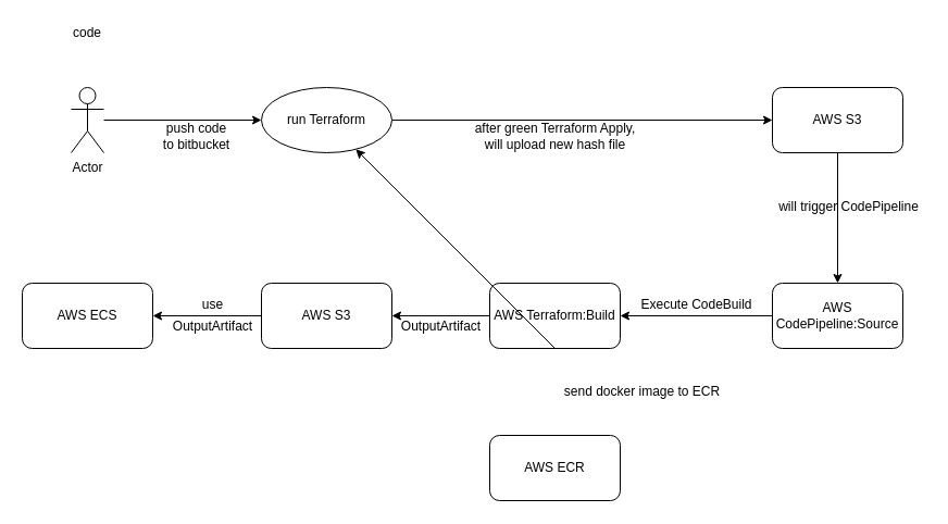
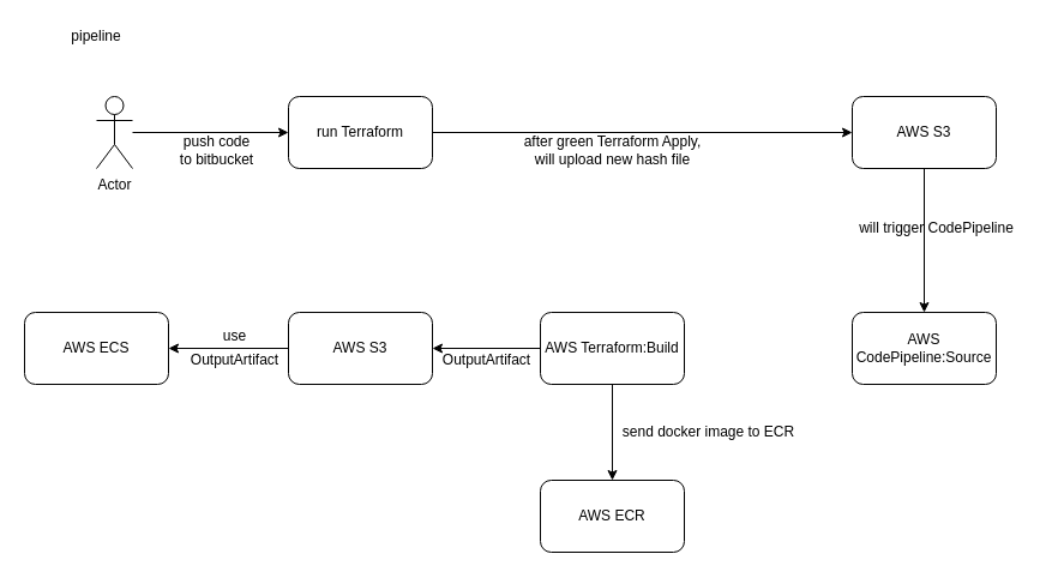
  <mxCell id="0" />
  <mxCell id="1" parent="0" />
  <mxCell id="2" style="edgeStyle=orthogonalEdgeStyle;rounded=0;orthogonalLoop=1;jettySize=auto;html=1;entryX=0;entryY=0.5;entryDx=0;entryDy=0;" edge="1" parent="1" source="3" target="5"><mxGeometry relative="1" as="geometry" /></mxCell>
- <mxCell id="3" value="Actor" style="shape=umlActor;verticalLabelPosition=bottom;verticalAlign=top;html=1;outlineConnect=0;" vertex="1" parent="1"><mxGeometry x="65" y="80" width="30" height="60" as="geometry" /></mxCell>
+ <mxCell id="3" value="Actor" style="shape=umlActor;verticalLabelPosition=bottom;verticalAlign=top;html=1;outlineConnect=0;" vertex="1" parent="1"><mxGeometry x="80" y="80" width="30" height="60" as="geometry" /></mxCell>
  <mxCell id="4" value="" style="edgeStyle=orthogonalEdgeStyle;rounded=0;orthogonalLoop=1;jettySize=auto;html=1;" edge="1" parent="1" source="5" target="8"><mxGeometry relative="1" as="geometry" /></mxCell>
- <mxCell id="5" value="run Terraform" style="ellipse;whiteSpace=wrap;html=1;" vertex="1" parent="1"><mxGeometry x="240" y="80" width="120" height="60" as="geometry" /></mxCell>
+ <mxCell id="5" value="run Terraform" style="rounded=1;whiteSpace=wrap;html=1;" vertex="1" parent="1"><mxGeometry x="240" y="80" width="120" height="60" as="geometry" /></mxCell>
  <mxCell id="6" value="push code &lt;br&gt;to bitbucket" style="text;html=1;align=center;verticalAlign=middle;resizable=0;points=[];autosize=1;strokeColor=none;fillColor=none;" vertex="1" parent="1"><mxGeometry x="140" y="110" width="80" height="30" as="geometry" /></mxCell>
  <mxCell id="7" style="edgeStyle=orthogonalEdgeStyle;rounded=0;orthogonalLoop=1;jettySize=auto;html=1;entryX=0.5;entryY=0;entryDx=0;entryDy=0;" edge="1" parent="1" source="8" target="11"><mxGeometry relative="1" as="geometry" /></mxCell>
  <mxCell id="8" value="AWS S3" style="rounded=1;whiteSpace=wrap;html=1;" vertex="1" parent="1"><mxGeometry x="710" y="80" width="120" height="60" as="geometry" /></mxCell>
  <mxCell id="9" value="after green Terraform Apply,&lt;br&gt;will upload new hash file" style="text;html=1;align=center;verticalAlign=middle;resizable=0;points=[];autosize=1;strokeColor=none;fillColor=none;" vertex="1" parent="1"><mxGeometry x="430" y="110" width="160" height="30" as="geometry" /></mxCell>
- <mxCell id="10" value="" style="edgeStyle=orthogonalEdgeStyle;rounded=0;orthogonalLoop=1;jettySize=auto;html=1;" edge="1" parent="1" source="11" target="14"><mxGeometry relative="1" as="geometry" /></mxCell>
  <mxCell id="11" value="AWS CodePipeline:Source" style="rounded=1;whiteSpace=wrap;html=1;" vertex="1" parent="1"><mxGeometry x="710" y="260" width="120" height="60" as="geometry" /></mxCell>
  <mxCell id="12" value="will trigger CodePipeline" style="text;html=1;align=center;verticalAlign=middle;resizable=0;points=[];autosize=1;strokeColor=none;fillColor=none;" vertex="1" parent="1"><mxGeometry x="710" y="180" width="140" height="20" as="geometry" /></mxCell>
  <mxCell id="13" value="" style="edgeStyle=orthogonalEdgeStyle;rounded=0;orthogonalLoop=1;jettySize=auto;html=1;" edge="1" parent="1" source="14" target="21"><mxGeometry relative="1" as="geometry" /></mxCell>
  <mxCell id="14" value="AWS Terraform:Build" style="rounded=1;whiteSpace=wrap;html=1;" vertex="1" parent="1"><mxGeometry x="450" y="260" width="120" height="60" as="geometry" /></mxCell>
- <mxCell id="15" value="Execute CodeBuild" style="text;html=1;align=center;verticalAlign=middle;resizable=0;points=[];autosize=1;strokeColor=none;fillColor=none;" vertex="1" parent="1"><mxGeometry x="580" y="270" width="120" height="20" as="geometry" /></mxCell>
  <mxCell id="16" value="AWS ECS" style="rounded=1;whiteSpace=wrap;html=1;" vertex="1" parent="1"><mxGeometry x="20" y="260" width="120" height="60" as="geometry" /></mxCell>
  <mxCell id="17" value="AWS ECR" style="rounded=1;whiteSpace=wrap;html=1;" vertex="1" parent="1"><mxGeometry x="450" y="400" width="120" height="60" as="geometry" /></mxCell>
- <mxCell id="18" value="" style="endArrow=classic;html=1;exitX=0.5;exitY=1;exitDx=0;exitDy=0;" edge="1" parent="1" source="14" target="5"><mxGeometry width="50" height="50" relative="1" as="geometry"><mxPoint x="720" y="310" as="sourcePoint" /><mxPoint x="270" y="400" as="targetPoint" /></mxGeometry></mxCell>
+ <mxCell id="18" value="" style="endArrow=classic;html=1;exitX=0.5;exitY=1;exitDx=0;exitDy=0;entryX=0.5;entryY=0;entryDx=0;entryDy=0;" edge="1" parent="1" source="14" target="17"><mxGeometry width="50" height="50" relative="1" as="geometry"><mxPoint x="720" y="310" as="sourcePoint" /><mxPoint x="270" y="400" as="targetPoint" /></mxGeometry></mxCell>
  <mxCell id="19" value="send docker image to ECR" style="text;html=1;align=center;verticalAlign=middle;resizable=0;points=[];autosize=1;strokeColor=none;fillColor=none;" vertex="1" parent="1"><mxGeometry x="510" y="350" width="160" height="20" as="geometry" /></mxCell>
  <mxCell id="20" value="" style="edgeStyle=orthogonalEdgeStyle;rounded=0;orthogonalLoop=1;jettySize=auto;html=1;" edge="1" parent="1" source="21" target="16"><mxGeometry relative="1" as="geometry" /></mxCell>
  <mxCell id="21" value="AWS S3" style="rounded=1;whiteSpace=wrap;html=1;" vertex="1" parent="1"><mxGeometry x="240" y="260" width="120" height="60" as="geometry" /></mxCell>
  <mxCell id="22" value="use" style="text;html=1;align=center;verticalAlign=middle;resizable=0;points=[];autosize=1;strokeColor=none;fillColor=none;" vertex="1" parent="1"><mxGeometry x="180" y="270" width="30" height="20" as="geometry" /></mxCell>
  <mxCell id="23" value="OutputArtifact" style="text;html=1;align=center;verticalAlign=middle;resizable=0;points=[];autosize=1;strokeColor=none;fillColor=none;" vertex="1" parent="1"><mxGeometry x="360" y="290" width="90" height="20" as="geometry" /></mxCell>
  <mxCell id="24" value="OutputArtifact" style="text;html=1;align=center;verticalAlign=middle;resizable=0;points=[];autosize=1;strokeColor=none;fillColor=none;" vertex="1" parent="1"><mxGeometry x="150" y="290" width="90" height="20" as="geometry" /></mxCell>
- <mxCell id="25" value="code" style="text;html=1;strokeColor=none;fillColor=none;align=center;verticalAlign=middle;whiteSpace=wrap;rounded=0;" vertex="1" parent="1"><mxGeometry x="60" y="20" width="40" height="20" as="geometry" /></mxCell>
+ <mxCell id="25" value="pipeline" style="text;html=1;strokeColor=none;fillColor=none;align=center;verticalAlign=middle;whiteSpace=wrap;rounded=0;" vertex="1" parent="1"><mxGeometry x="60" y="20" width="40" height="20" as="geometry" /></mxCell>
